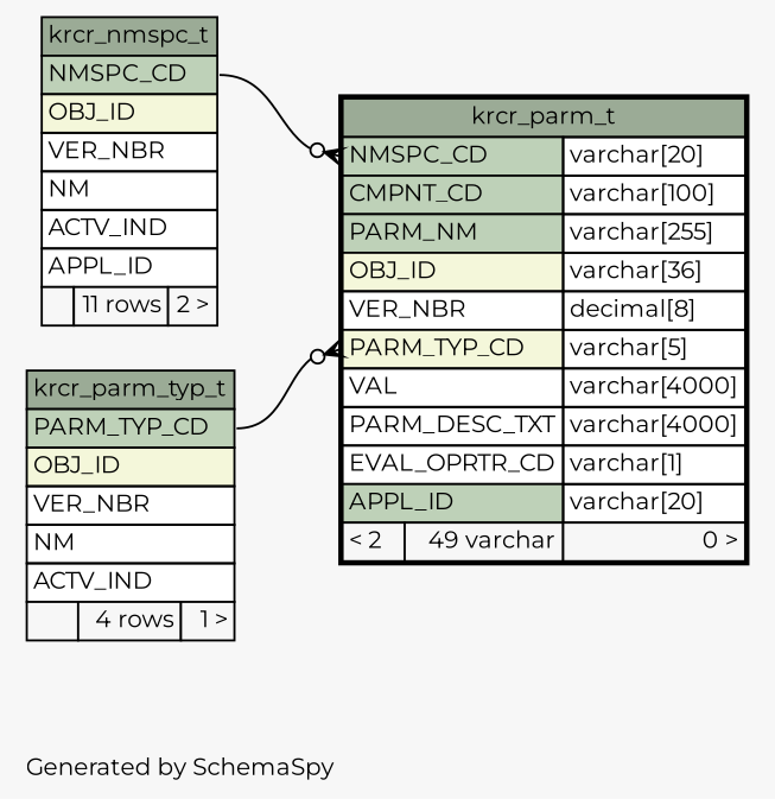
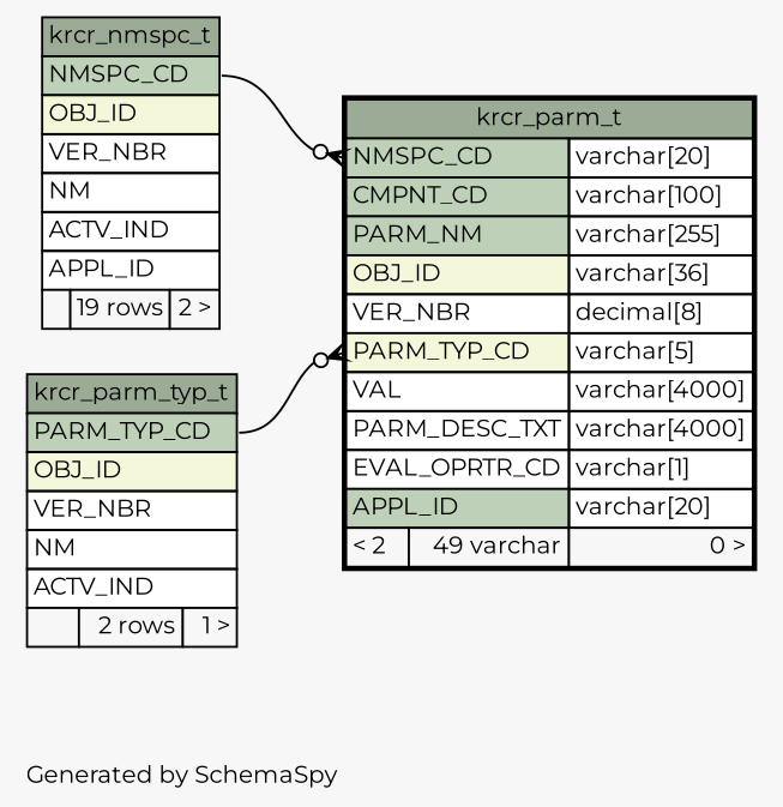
  digraph {
    bgcolor="#f7f7f7"
    fontname=Montserrat
    fontsize=11
    label="\nGenerated by SchemaSpy"
    labeljust=l
    nodesep=0.18
    rankdir=RL
    ranksep=0.46
    node [fontname=Montserrat fontsize=11 shape=plaintext]
    edge [arrowhead=none arrowsize=0.8 arrowtail=crowodot dir=back fontname=Montserrat]
    n1 [label=<     <TABLE BORDER="2" CELLBORDER="1" CELLSPACING="0" BGCOLOR="#ffffff">       <TR><TD COLSPAN="3" BGCOLOR="#9bab96" ALIGN="CENTER">krcr_parm_t</TD></TR>       <TR><TD PORT="NMSPC_CD" COLSPAN="2" BGCOLOR="#bed1b8" ALIGN="LEFT">NMSPC_CD</TD><TD PORT="NMSPC_CD.type" ALIGN="LEFT">varchar[20]</TD></TR>       <TR><TD PORT="CMPNT_CD" COLSPAN="2" BGCOLOR="#bed1b8" ALIGN="LEFT">CMPNT_CD</TD><TD PORT="CMPNT_CD.type" ALIGN="LEFT">varchar[100]</TD></TR>       <TR><TD PORT="PARM_NM" COLSPAN="2" BGCOLOR="#bed1b8" ALIGN="LEFT">PARM_NM</TD><TD PORT="PARM_NM.type" ALIGN="LEFT">varchar[255]</TD></TR>       <TR><TD PORT="OBJ_ID" COLSPAN="2" BGCOLOR="#f4f7da" ALIGN="LEFT">OBJ_ID</TD><TD PORT="OBJ_ID.type" ALIGN="LEFT">varchar[36]</TD></TR>       <TR><TD PORT="VER_NBR" COLSPAN="2" ALIGN="LEFT">VER_NBR</TD><TD PORT="VER_NBR.type" ALIGN="LEFT">decimal[8]</TD></TR>       <TR><TD PORT="PARM_TYP_CD" COLSPAN="2" BGCOLOR="#f4f7da" ALIGN="LEFT">PARM_TYP_CD</TD><TD PORT="PARM_TYP_CD.type" ALIGN="LEFT">varchar[5]</TD></TR>       <TR><TD PORT="VAL" COLSPAN="2" ALIGN="LEFT">VAL</TD><TD PORT="VAL.type" ALIGN="LEFT">varchar[4000]</TD></TR>       <TR><TD PORT="PARM_DESC_TXT" COLSPAN="2" ALIGN="LEFT">PARM_DESC_TXT</TD><TD PORT="PARM_DESC_TXT.type" ALIGN="LEFT">varchar[4000]</TD></TR>       <TR><TD PORT="EVAL_OPRTR_CD" COLSPAN="2" ALIGN="LEFT">EVAL_OPRTR_CD</TD><TD PORT="EVAL_OPRTR_CD.type" ALIGN="LEFT">varchar[1]</TD></TR>       <TR><TD PORT="APPL_ID" COLSPAN="2" BGCOLOR="#bed1b8" ALIGN="LEFT">APPL_ID</TD><TD PORT="APPL_ID.type" ALIGN="LEFT">varchar[20]</TD></TR>       <TR><TD ALIGN="LEFT" BGCOLOR="#f7f7f7">&lt; 2</TD><TD ALIGN="RIGHT" BGCOLOR="#f7f7f7">49 varchar</TD><TD ALIGN="RIGHT" BGCOLOR="#f7f7f7">0 &gt;</TD></TR>     </TABLE>>]
-   n2 [label=<     <TABLE BORDER="0" CELLBORDER="1" CELLSPACING="0" BGCOLOR="#ffffff">       <TR><TD COLSPAN="3" BGCOLOR="#9bab96" ALIGN="CENTER">krcr_nmspc_t</TD></TR>       <TR><TD PORT="NMSPC_CD" COLSPAN="3" BGCOLOR="#bed1b8" ALIGN="LEFT">NMSPC_CD</TD></TR>       <TR><TD PORT="OBJ_ID" COLSPAN="3" BGCOLOR="#f4f7da" ALIGN="LEFT">OBJ_ID</TD></TR>       <TR><TD PORT="VER_NBR" COLSPAN="3" ALIGN="LEFT">VER_NBR</TD></TR>       <TR><TD PORT="NM" COLSPAN="3" ALIGN="LEFT">NM</TD></TR>       <TR><TD PORT="ACTV_IND" COLSPAN="3" ALIGN="LEFT">ACTV_IND</TD></TR>       <TR><TD PORT="APPL_ID" COLSPAN="3" ALIGN="LEFT">APPL_ID</TD></TR>       <TR><TD ALIGN="LEFT" BGCOLOR="#f7f7f7">  </TD><TD ALIGN="RIGHT" BGCOLOR="#f7f7f7">11 rows</TD><TD ALIGN="RIGHT" BGCOLOR="#f7f7f7">2 &gt;</TD></TR>     </TABLE>>]
-   n3 [label=<     <TABLE BORDER="0" CELLBORDER="1" CELLSPACING="0" BGCOLOR="#ffffff">       <TR><TD COLSPAN="3" BGCOLOR="#9bab96" ALIGN="CENTER">krcr_parm_typ_t</TD></TR>       <TR><TD PORT="PARM_TYP_CD" COLSPAN="3" BGCOLOR="#bed1b8" ALIGN="LEFT">PARM_TYP_CD</TD></TR>       <TR><TD PORT="OBJ_ID" COLSPAN="3" BGCOLOR="#f4f7da" ALIGN="LEFT">OBJ_ID</TD></TR>       <TR><TD PORT="VER_NBR" COLSPAN="3" ALIGN="LEFT">VER_NBR</TD></TR>       <TR><TD PORT="NM" COLSPAN="3" ALIGN="LEFT">NM</TD></TR>       <TR><TD PORT="ACTV_IND" COLSPAN="3" ALIGN="LEFT">ACTV_IND</TD></TR>       <TR><TD ALIGN="LEFT" BGCOLOR="#f7f7f7">  </TD><TD ALIGN="RIGHT" BGCOLOR="#f7f7f7">4 rows</TD><TD ALIGN="RIGHT" BGCOLOR="#f7f7f7">1 &gt;</TD></TR>     </TABLE>>]
+   n2 [label=<     <TABLE BORDER="0" CELLBORDER="1" CELLSPACING="0" BGCOLOR="#ffffff">       <TR><TD COLSPAN="3" BGCOLOR="#9bab96" ALIGN="CENTER">krcr_nmspc_t</TD></TR>       <TR><TD PORT="NMSPC_CD" COLSPAN="3" BGCOLOR="#bed1b8" ALIGN="LEFT">NMSPC_CD</TD></TR>       <TR><TD PORT="OBJ_ID" COLSPAN="3" BGCOLOR="#f4f7da" ALIGN="LEFT">OBJ_ID</TD></TR>       <TR><TD PORT="VER_NBR" COLSPAN="3" ALIGN="LEFT">VER_NBR</TD></TR>       <TR><TD PORT="NM" COLSPAN="3" ALIGN="LEFT">NM</TD></TR>       <TR><TD PORT="ACTV_IND" COLSPAN="3" ALIGN="LEFT">ACTV_IND</TD></TR>       <TR><TD PORT="APPL_ID" COLSPAN="3" ALIGN="LEFT">APPL_ID</TD></TR>       <TR><TD ALIGN="LEFT" BGCOLOR="#f7f7f7">  </TD><TD ALIGN="RIGHT" BGCOLOR="#f7f7f7">19 rows</TD><TD ALIGN="RIGHT" BGCOLOR="#f7f7f7">2 &gt;</TD></TR>     </TABLE>>]
+   n3 [label=<     <TABLE BORDER="0" CELLBORDER="1" CELLSPACING="0" BGCOLOR="#ffffff">       <TR><TD COLSPAN="3" BGCOLOR="#9bab96" ALIGN="CENTER">krcr_parm_typ_t</TD></TR>       <TR><TD PORT="PARM_TYP_CD" COLSPAN="3" BGCOLOR="#bed1b8" ALIGN="LEFT">PARM_TYP_CD</TD></TR>       <TR><TD PORT="OBJ_ID" COLSPAN="3" BGCOLOR="#f4f7da" ALIGN="LEFT">OBJ_ID</TD></TR>       <TR><TD PORT="VER_NBR" COLSPAN="3" ALIGN="LEFT">VER_NBR</TD></TR>       <TR><TD PORT="NM" COLSPAN="3" ALIGN="LEFT">NM</TD></TR>       <TR><TD PORT="ACTV_IND" COLSPAN="3" ALIGN="LEFT">ACTV_IND</TD></TR>       <TR><TD ALIGN="LEFT" BGCOLOR="#f7f7f7">  </TD><TD ALIGN="RIGHT" BGCOLOR="#f7f7f7">2 rows</TD><TD ALIGN="RIGHT" BGCOLOR="#f7f7f7">1 &gt;</TD></TR>     </TABLE>>]
    n1 -> n2 [headport="NMSPC_CD:e" tailport="NMSPC_CD:w"]
    n1 -> n3 [headport="PARM_TYP_CD:e" tailport="PARM_TYP_CD:w"]
  }
